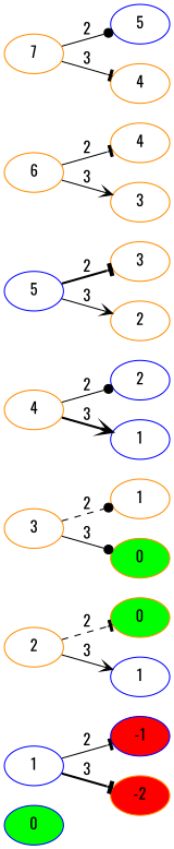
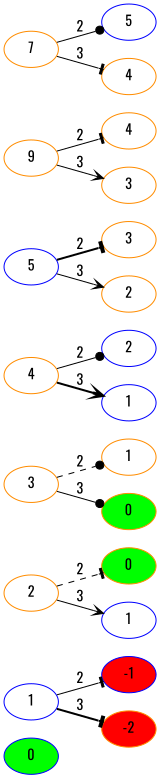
  digraph {
    rankdir=LR
    fontname=Oswald
    node [color=darkorange fontname=Oswald]
    edge [style=solid arrowhead=tee fontname=Oswald]
    n1 [fillcolor=green label=0 style=filled color=blue]
    n2 [label=1 color=blue]
    n3 [fillcolor=red label=-1 style=filled color=blue]
    n4 [fillcolor=red label=-2 style=filled]
    n5 [label=2]
    n6 [fillcolor=green label=0 style=filled]
    n7 [label=1 color=blue]
    n8 [label=3]
    n9 [label=1]
    n10 [fillcolor=green label=0 style=filled]
    n11 [label=4]
    n12 [label=2 color=blue]
    n13 [label=1 color=blue]
    n14 [label=5 color=blue]
    n15 [label=3]
    n16 [label=2]
-   n17 [label=6]
+   n17 [label=9]
    n18 [label=4]
    n19 [label=3]
    n20 [label=7]
    n21 [label=5 color=blue]
    n22 [label=4]
    n2 -> n3 [label=2]
    n2 -> n4 [label=3 style=bold]
    n5 -> n6 [label=2 style=dashed]
    n5 -> n7 [label=3 arrowhead=vee]
    n8 -> n9 [label=2 style=dashed arrowhead=dot]
    n8 -> n10 [label=3 arrowhead=dot]
    n11 -> n12 [label=2 arrowhead=dot]
    n11 -> n13 [label=3 style=bold arrowhead=vee]
    n14 -> n15 [label=2 style=bold]
    n14 -> n16 [label=3 arrowhead=vee]
    n17 -> n18 [label=2]
    n17 -> n19 [label=3 arrowhead=vee]
    n20 -> n21 [label=2 arrowhead=dot]
    n20 -> n22 [label=3]
  }
